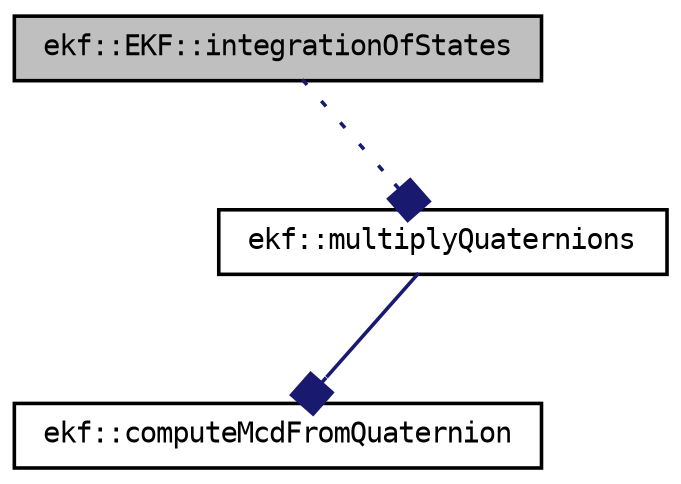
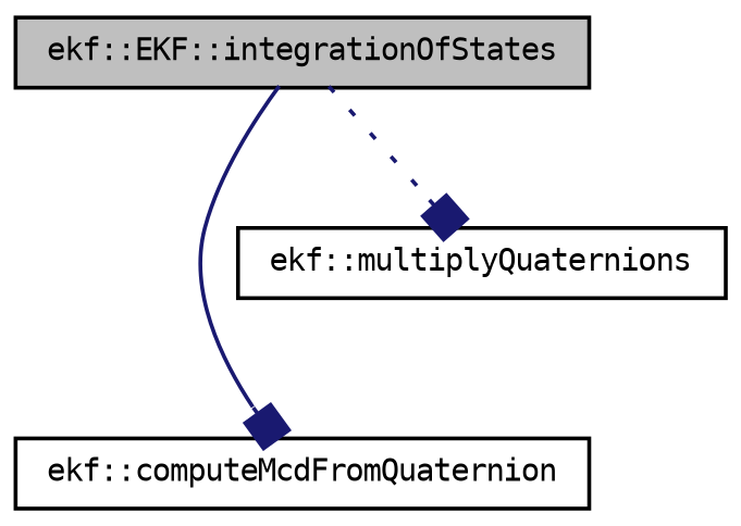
  digraph {
    rankdir=TB
    node [color=black fontname=DejaVuSansMono fontsize=8 shape=record]
    edge [arrowhead=box color=midnightblue fontname=DejaVuSansMono fontsize=8 labelfontname=DejaVuSansMono labelfontsize=8]
    n1 [fillcolor=grey75 fontcolor=black height=0.2 label="ekf::EKF::integrationOfStates" style=filled width=0.4]
    n2 [height=0.2 label="ekf::computeMcdFromQuaternion" width=0.4]
    n3 [height=0.2 label="ekf::multiplyQuaternions" width=0.4]
-   n3 -> n2 [style=solid]
+   n1 -> n2 [style=solid]
    n1 -> n3 [style=dotted]
  }
